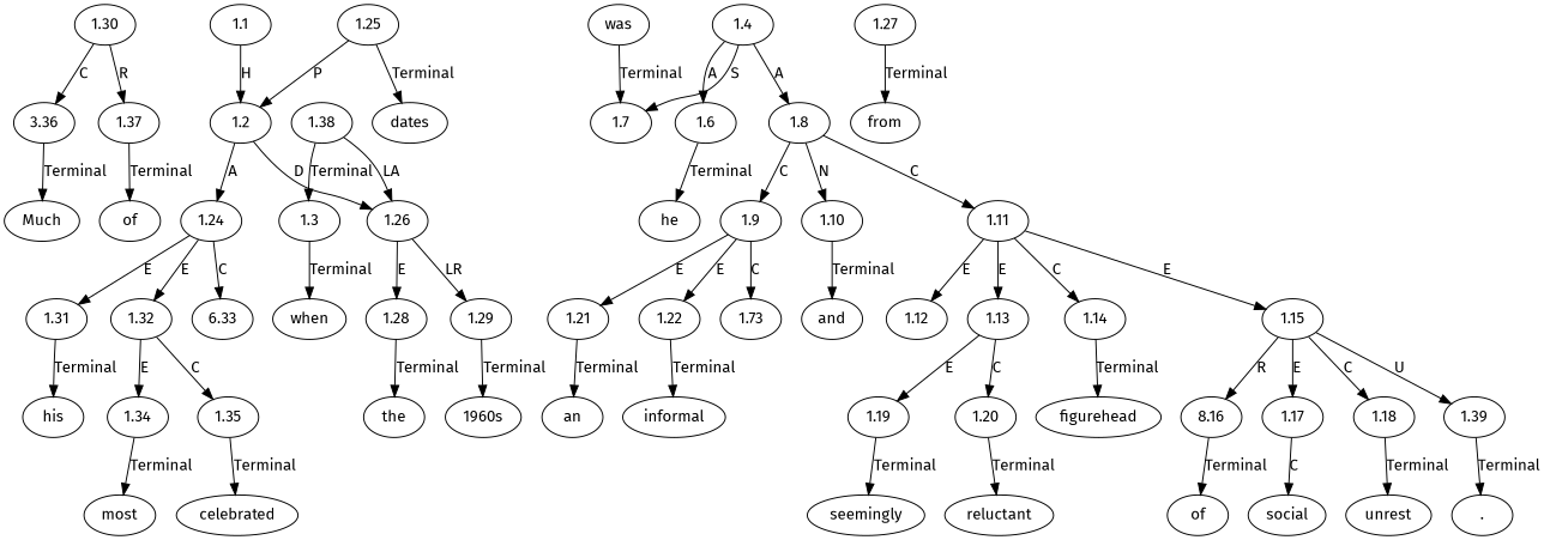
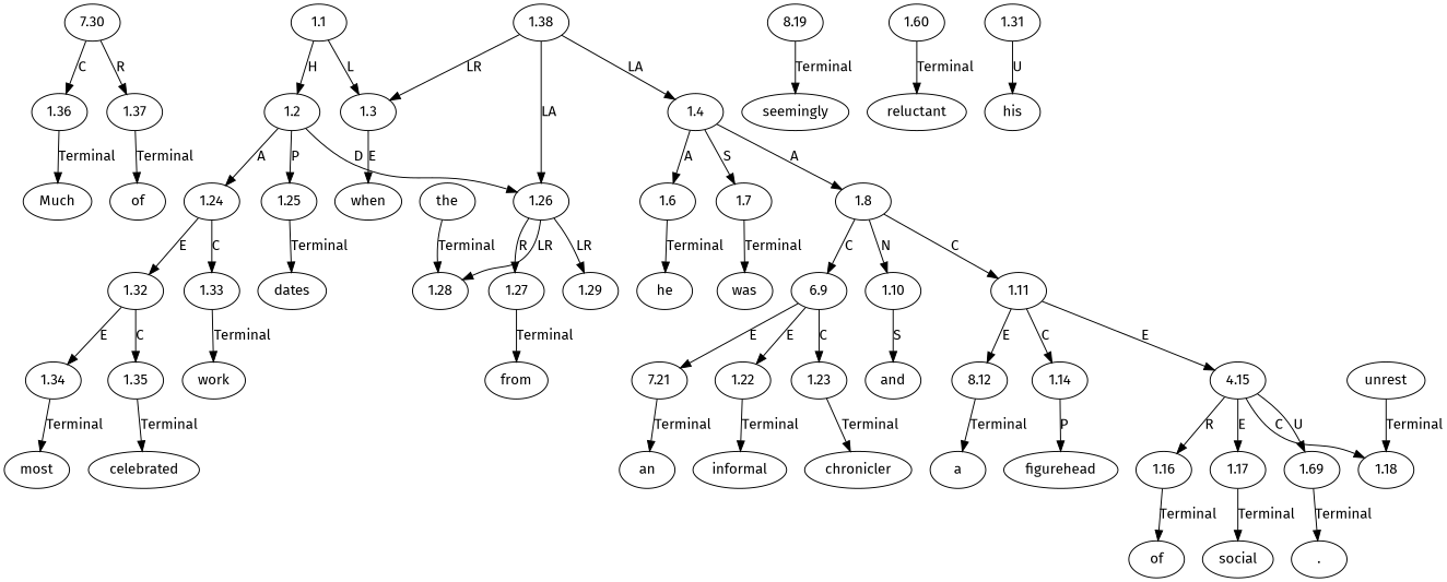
  digraph {
    fontname="Fira Sans"
    node [fontname="Fira Sans" ordering=out]
    edge [fontname="Fira Sans" ordering=out]
    n1 [label=Much]
-   n2 [label="1960s"]
    n3 [label=when]
    n4 [label=he]
    n5 [label=was]
    n6 [label=an]
    n7 [label=informal]
+   n8 [label=chronicler]
    n9 [label=and]
+   n10 [label=a]
    n11 [label=seemingly]
    n12 [label=of]
    n13 [label=reluctant]
    n14 [label=figurehead]
    n15 [label=of]
    n16 [label=social]
    n17 [label=unrest]
    n18 [label="."]
    n19 [label=his]
    n20 [label=most]
    n21 [label=celebrated]
+   n22 [label=work]
    n23 [label=dates]
    n24 [label=from]
    n25 [label=the]
    n26 [label=1.1]
    n27 [label=1.2]
    n28 [label=1.3]
    n29 [label=1.24]
    n30 [label=1.25]
    n31 [label=1.26]
    n32 [label=1.4]
    n33 [label=1.6]
    n34 [label=1.7]
    n35 [label=1.8]
    n36 [label=1.31]
    n37 [label=1.32]
-   n38 [label=6.33]
+   n38 [label=1.33]
    n39 [label=1.27]
    n40 [label=1.28]
    n41 [label=1.29]
-   n42 [label=1.9]
+   n42 [label=6.9]
    n43 [label=1.10]
    n44 [label=1.11]
-   n45 [label=1.21]
+   n45 [label=7.21]
    n46 [label=1.22]
-   n47 [label=1.73]
-   n48 [label=1.12]
-   n49 [label=1.13]
+   n47 [label=1.23]
+   n48 [label=8.12]
    n50 [label=1.14]
-   n51 [label=1.15]
-   n52 [label=1.19]
-   n53 [label=1.20]
-   n54 [label=8.16]
+   n51 [label=4.15]
+   n52 [label=8.19]
+   n53 [label=1.60]
+   n54 [label=1.16]
    n55 [label=1.17]
    n56 [label=1.18]
-   n57 [label=1.39]
-   n58 [label=1.30]
-   n59 [label=3.36]
+   n57 [label=1.69]
+   n58 [label=7.30]
+   n59 [label=1.36]
    n60 [label=1.37]
    n61 [label=1.34]
    n62 [label=1.35]
    n63 [label=1.38]
    n26 -> n27 [label=H]
+   n26 -> n28 [label=L]
    n27 -> n29 [label=A]
-   n30 -> n27 [label=P]
+   n27 -> n30 [label=P]
    n27 -> n31 [label=D]
-   n28 -> n3 [label=Terminal]
-   n29 -> n36 [label=E]
+   n28 -> n3 [label=E]
    n29 -> n37 [label=E]
    n29 -> n38 [label=C]
    n30 -> n23 [label=Terminal]
-   n31 -> n40 [label=E]
+   n31 -> n39 [label=R]
+   n31 -> n40 [label=LR]
    n31 -> n41 [label=LR]
    n32 -> n33 [label=A]
    n32 -> n34 [label=S]
    n32 -> n35 [label=A]
    n33 -> n4 [label=Terminal]
-   n5 -> n34 [label=Terminal]
+   n34 -> n5 [label=Terminal]
    n35 -> n42 [label=C]
    n35 -> n43 [label=N]
    n35 -> n44 [label=C]
-   n36 -> n19 [label=Terminal]
+   n36 -> n19 [label=U]
    n37 -> n61 [label=E]
    n37 -> n62 [label=C]
+   n38 -> n22 [label=Terminal]
    n39 -> n24 [label=Terminal]
-   n40 -> n25 [label=Terminal]
-   n41 -> n2 [label=Terminal]
+   n25 -> n40 [label=Terminal]
    n42 -> n45 [label=E]
    n42 -> n46 [label=E]
    n42 -> n47 [label=C]
-   n43 -> n9 [label=Terminal]
+   n43 -> n9 [label=S]
    n44 -> n48 [label=E]
-   n44 -> n49 [label=E]
    n44 -> n50 [label=C]
    n44 -> n51 [label=E]
    n45 -> n6 [label=Terminal]
    n46 -> n7 [label=Terminal]
-   n49 -> n52 [label=E]
-   n49 -> n53 [label=C]
-   n50 -> n14 [label=Terminal]
+   n47 -> n8 [label=Terminal]
+   n48 -> n10 [label=Terminal]
+   n50 -> n14 [label=P]
    n51 -> n54 [label=R]
    n51 -> n55 [label=E]
    n51 -> n56 [label=C]
    n51 -> n57 [label=U]
    n52 -> n11 [label=Terminal]
    n53 -> n13 [label=Terminal]
    n54 -> n15 [label=Terminal]
-   n55 -> n16 [label=C]
-   n56 -> n17 [label=Terminal]
+   n55 -> n16 [label=Terminal]
+   n17 -> n56 [label=Terminal]
    n57 -> n18 [label=Terminal]
    n58 -> n59 [label=C]
    n58 -> n60 [label=R]
    n59 -> n1 [label=Terminal]
    n60 -> n12 [label=Terminal]
    n61 -> n20 [label=Terminal]
    n62 -> n21 [label=Terminal]
-   n63 -> n28 [label=Terminal]
+   n63 -> n28 [label=LR]
    n63 -> n31 [label=LA]
+   n63 -> n32 [label=LA]
  }
